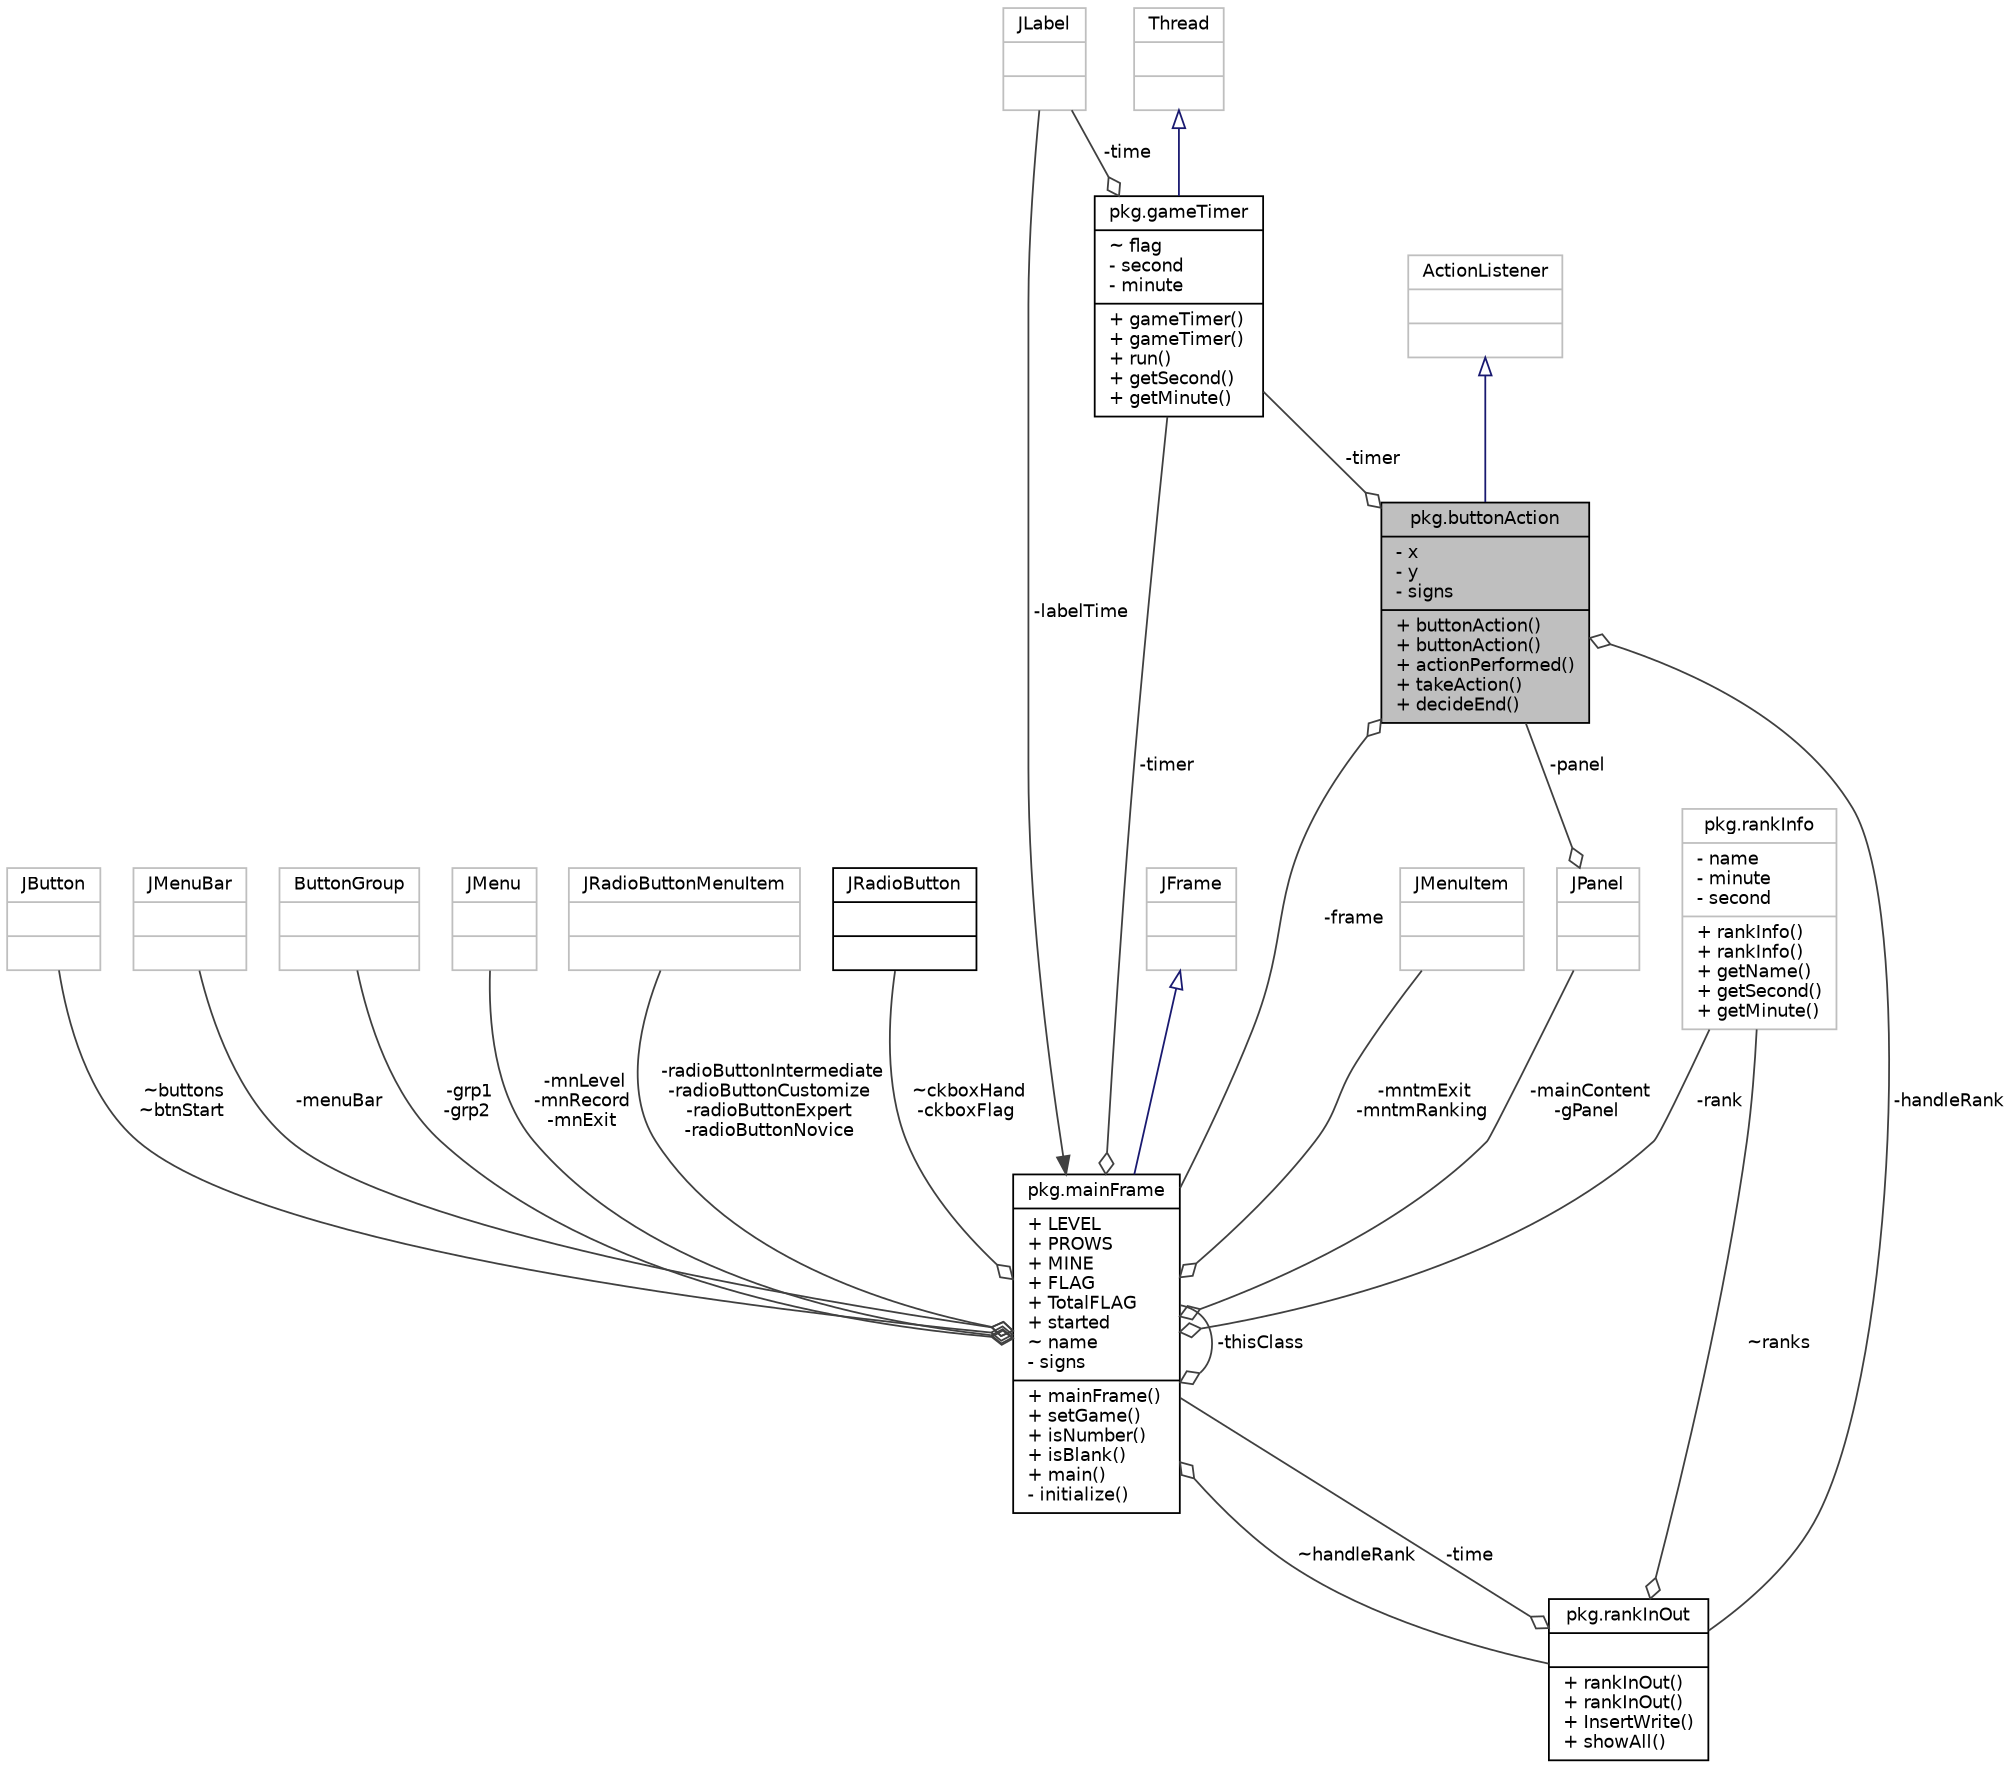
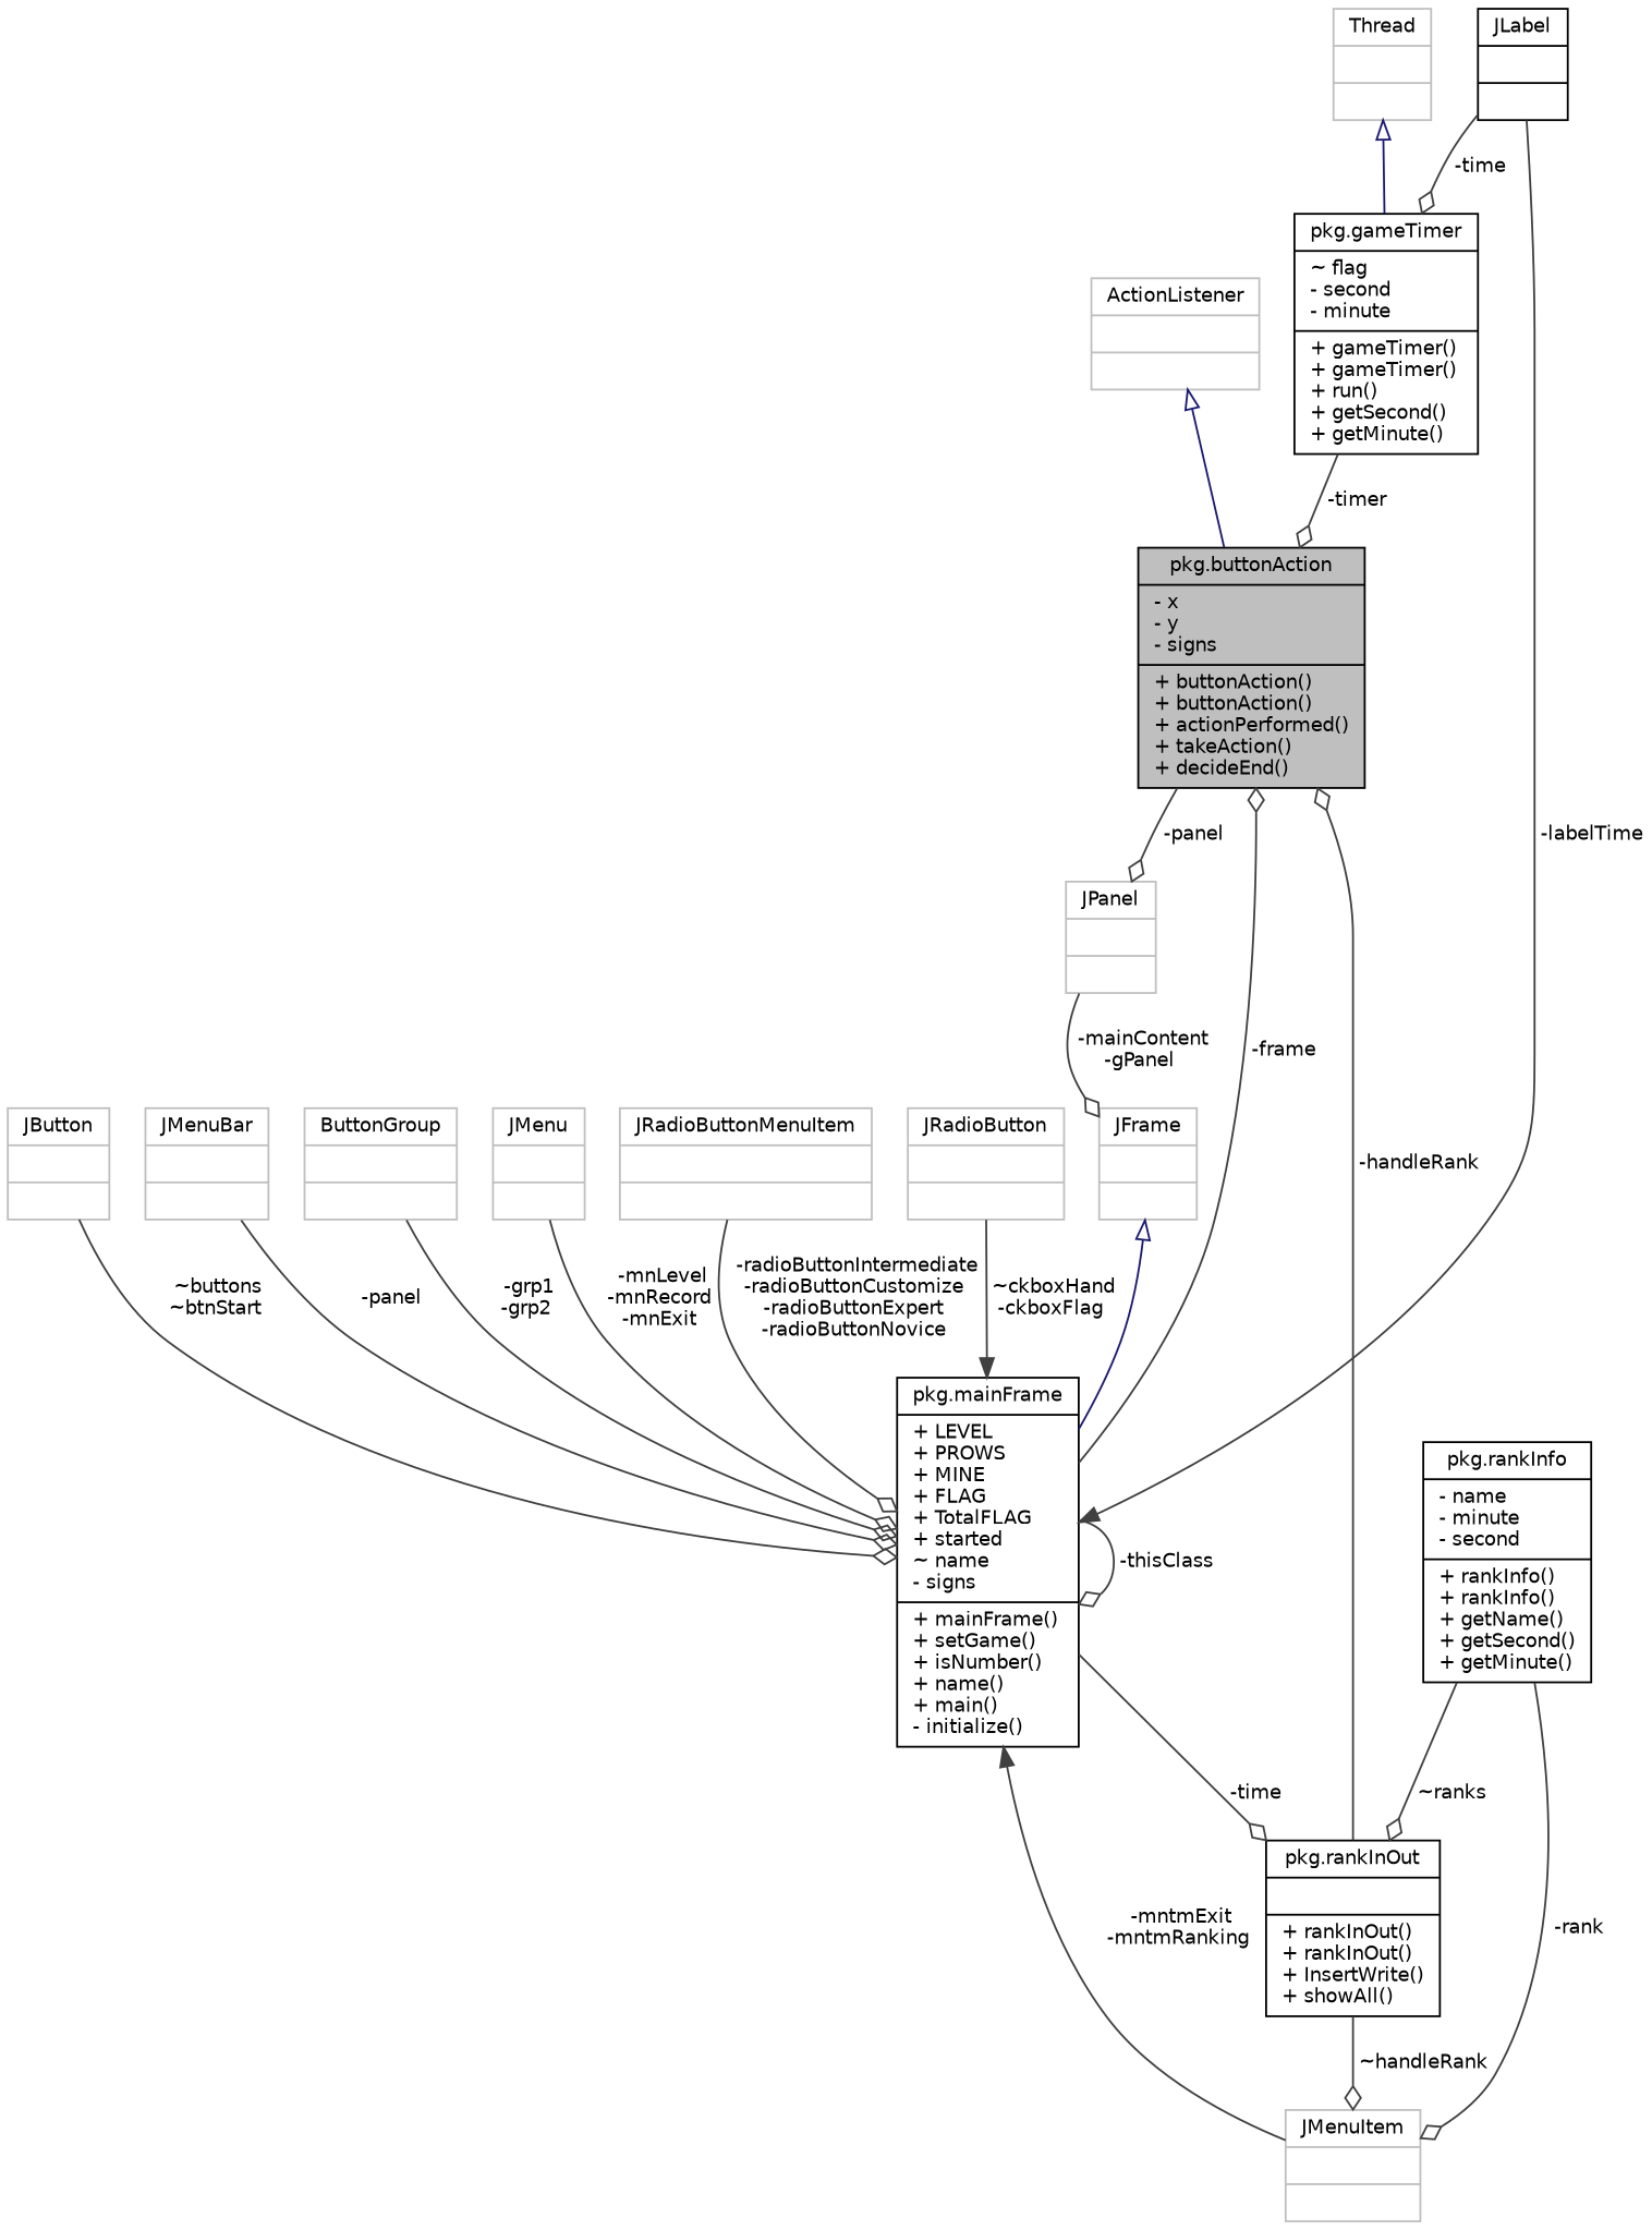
  digraph {
    node [color=grey75 fillcolor=white fontname=Helvetica fontsize=10 shape=record style=filled]
    edge [arrowhead=odiamond color=grey25 fontname=Helvetica fontsize=10 labelfontname=Helvetica labelfontsize=10 style=solid]
    n1 [color=black fillcolor=grey75 fontcolor=black height=0.2 label="{pkg.buttonAction\n|- x\l- y\l- signs\l|+ buttonAction()\l+ buttonAction()\l+ actionPerformed()\l+ takeAction()\l+ decideEnd()\l}" width=0.4]
    n2 [height=0.2 label="{JPanel\n||}" width=0.4]
    n3 [height=0.2 label="{ActionListener\n||}" width=0.4]
    n4 [color=black height=0.2 label="{pkg.gameTimer\n|~ flag\l- second\l- minute\l|+ gameTimer()\l+ gameTimer()\l+ run()\l+ getSecond()\l+ getMinute()\l}" width=0.4]
-   n5 [color=black height=0.2 label="{pkg.mainFrame\n|+ LEVEL\l+ PROWS\l+ MINE\l+ FLAG\l+ TotalFLAG\l+ started\l~ name\l- signs\l|+ mainFrame()\l+ setGame()\l+ isNumber()\l+ isBlank()\l+ main()\l- initialize()\l}" width=0.4]
+   n5 [color=black height=0.2 label="{pkg.mainFrame\n|+ LEVEL\l+ PROWS\l+ MINE\l+ FLAG\l+ TotalFLAG\l+ started\l~ name\l- signs\l|+ mainFrame()\l+ setGame()\l+ isNumber()\l+ name()\l+ main()\l- initialize()\l}" width=0.4]
    n6 [color=black height=0.2 label="{pkg.rankInOut\n||+ rankInOut()\l+ rankInOut()\l+ InsertWrite()\l+ showAll()\l}" width=0.4]
    n7 [height=0.2 label="{Thread\n||}" width=0.4]
-   n8 [height=0.2 label="{JLabel\n||}" width=0.4]
+   n8 [color=black height=0.2 label="{JLabel\n||}" width=0.4]
    n9 [height=0.2 label="{JFrame\n||}" width=0.4]
    n10 [height=0.2 label="{JMenuItem\n||}" width=0.4]
    n11 [height=0.2 label="{JButton\n||}" width=0.4]
    n12 [height=0.2 label="{JMenuBar\n||}" width=0.4]
    n13 [height=0.2 label="{ButtonGroup\n||}" width=0.4]
    n14 [height=0.2 label="{JMenu\n||}" width=0.4]
    n15 [height=0.2 label="{JRadioButtonMenuItem\n||}" width=0.4]
-   n16 [color=black height=0.2 label="{JRadioButton\n||}" width=0.4]
-   n17 [height=0.2 label="{pkg.rankInfo\n|- name\l- minute\l- second\l|+ rankInfo()\l+ rankInfo()\l+ getName()\l+ getSecond()\l+ getMinute()\l}" width=0.4]
+   n16 [height=0.2 label="{JRadioButton\n||}" width=0.4]
+   n17 [color=black height=0.2 label="{pkg.rankInfo\n|- name\l- minute\l- second\l|+ rankInfo()\l+ rankInfo()\l+ getName()\l+ getSecond()\l+ getMinute()\l}" width=0.4]
    n1 -> n2 [label=" -panel"]
-   n2 -> n5 [label=" -mainContent\n-gPanel"]
+   n2 -> n9 [label=" -mainContent\n-gPanel"]
    n3 -> n1 [arrowtail=onormal color=midnightblue dir=back arrowhead=""]
    n4 -> n1 [label=" -timer"]
-   n4 -> n5 [label=" -timer"]
    n5 -> n1 [label=" -frame"]
    n5 -> n5 [label=" -thisClass"]
    n5 -> n6 [label=" -time"]
    n6 -> n1 [label=" -handleRank"]
-   n6 -> n5 [label=" ~handleRank"]
+   n6 -> n10 [label=" ~handleRank"]
    n7 -> n4 [arrowtail=onormal color=midnightblue dir=back arrowhead=""]
    n8 -> n4 [label=" -time"]
    n8 -> n5 [arrowhead=normal label=" -labelTime"]
    n9 -> n5 [arrowtail=onormal color=midnightblue dir=back arrowhead=""]
-   n10 -> n5 [label=" -mntmExit\n-mntmRanking"]
+   n10 -> n5 [arrowhead=normal label=" -mntmExit\n-mntmRanking"]
    n11 -> n5 [label=" ~buttons\n~btnStart"]
-   n12 -> n5 [label=" -menuBar"]
+   n12 -> n5 [label=" -panel"]
    n13 -> n5 [label=" -grp1\n-grp2"]
    n14 -> n5 [label=" -mnLevel\n-mnRecord\n-mnExit"]
    n15 -> n5 [label=" -radioButtonIntermediate\n-radioButtonCustomize\n-radioButtonExpert\n-radioButtonNovice"]
-   n16 -> n5 [label=" ~ckboxHand\n-ckboxFlag"]
-   n17 -> n5 [label=" -rank"]
+   n16 -> n5 [arrowhead=normal label=" ~ckboxHand\n-ckboxFlag"]
+   n17 -> n10 [label=" -rank"]
    n17 -> n6 [label=" ~ranks"]
  }
